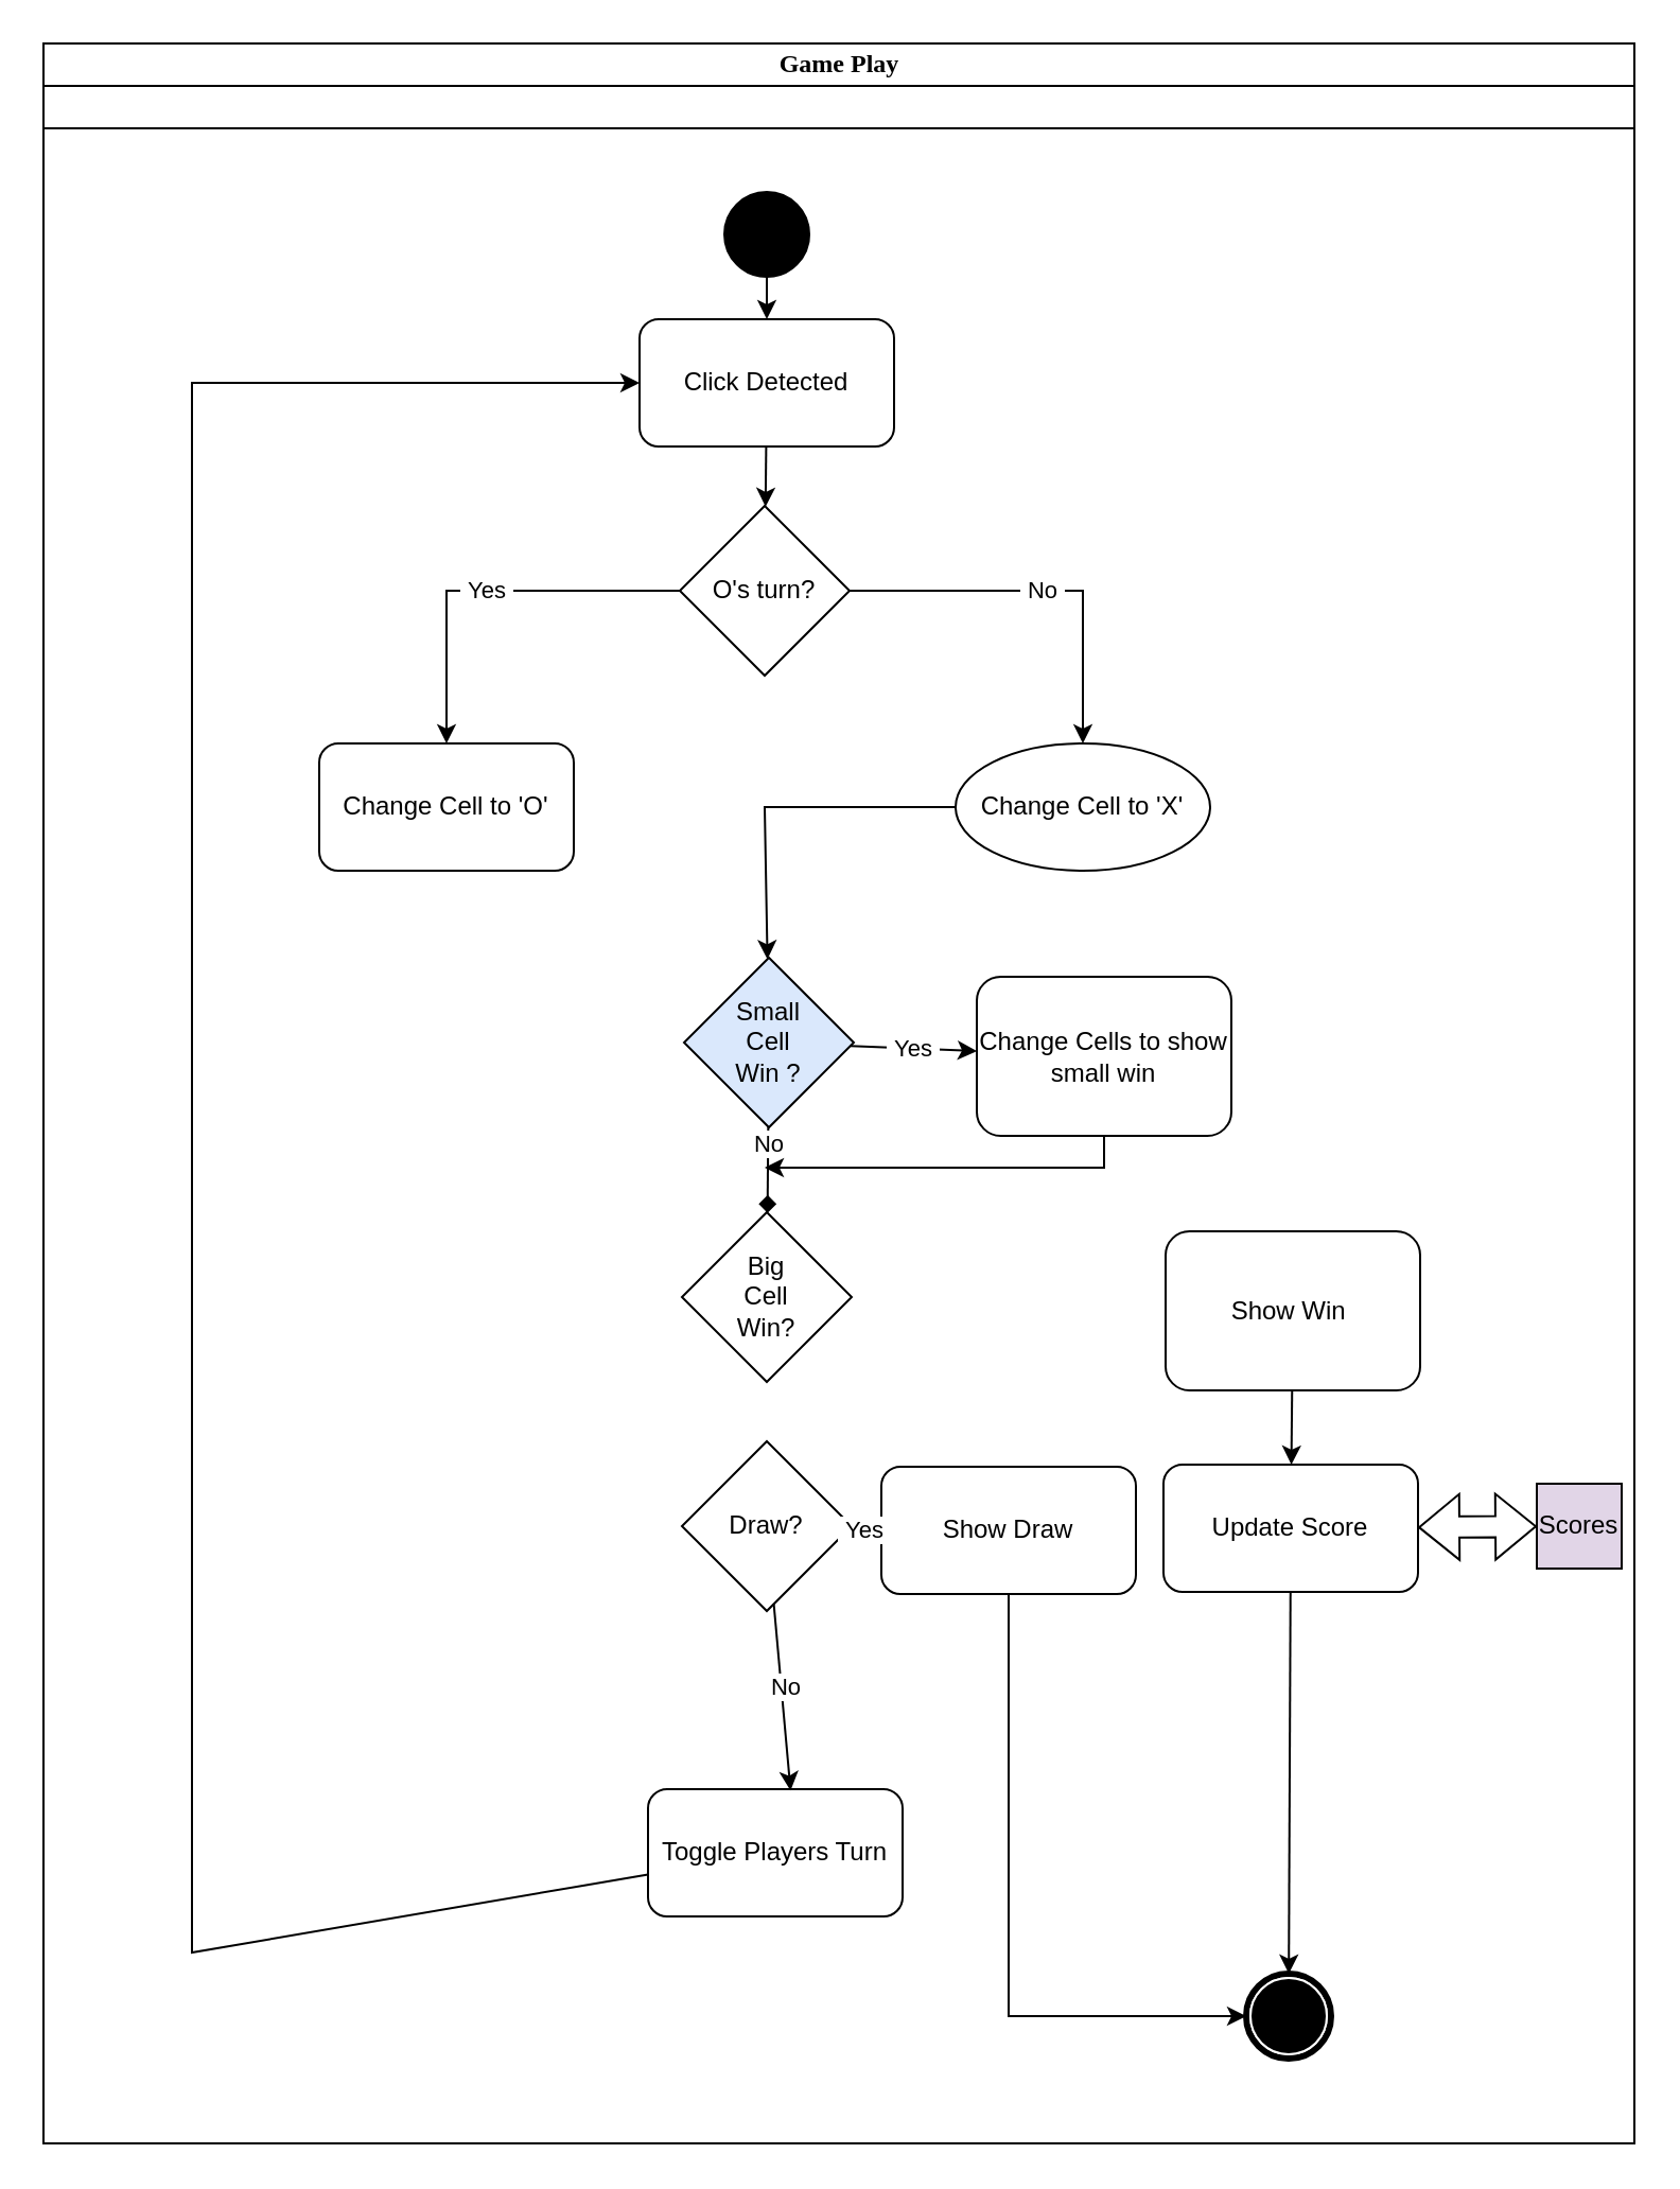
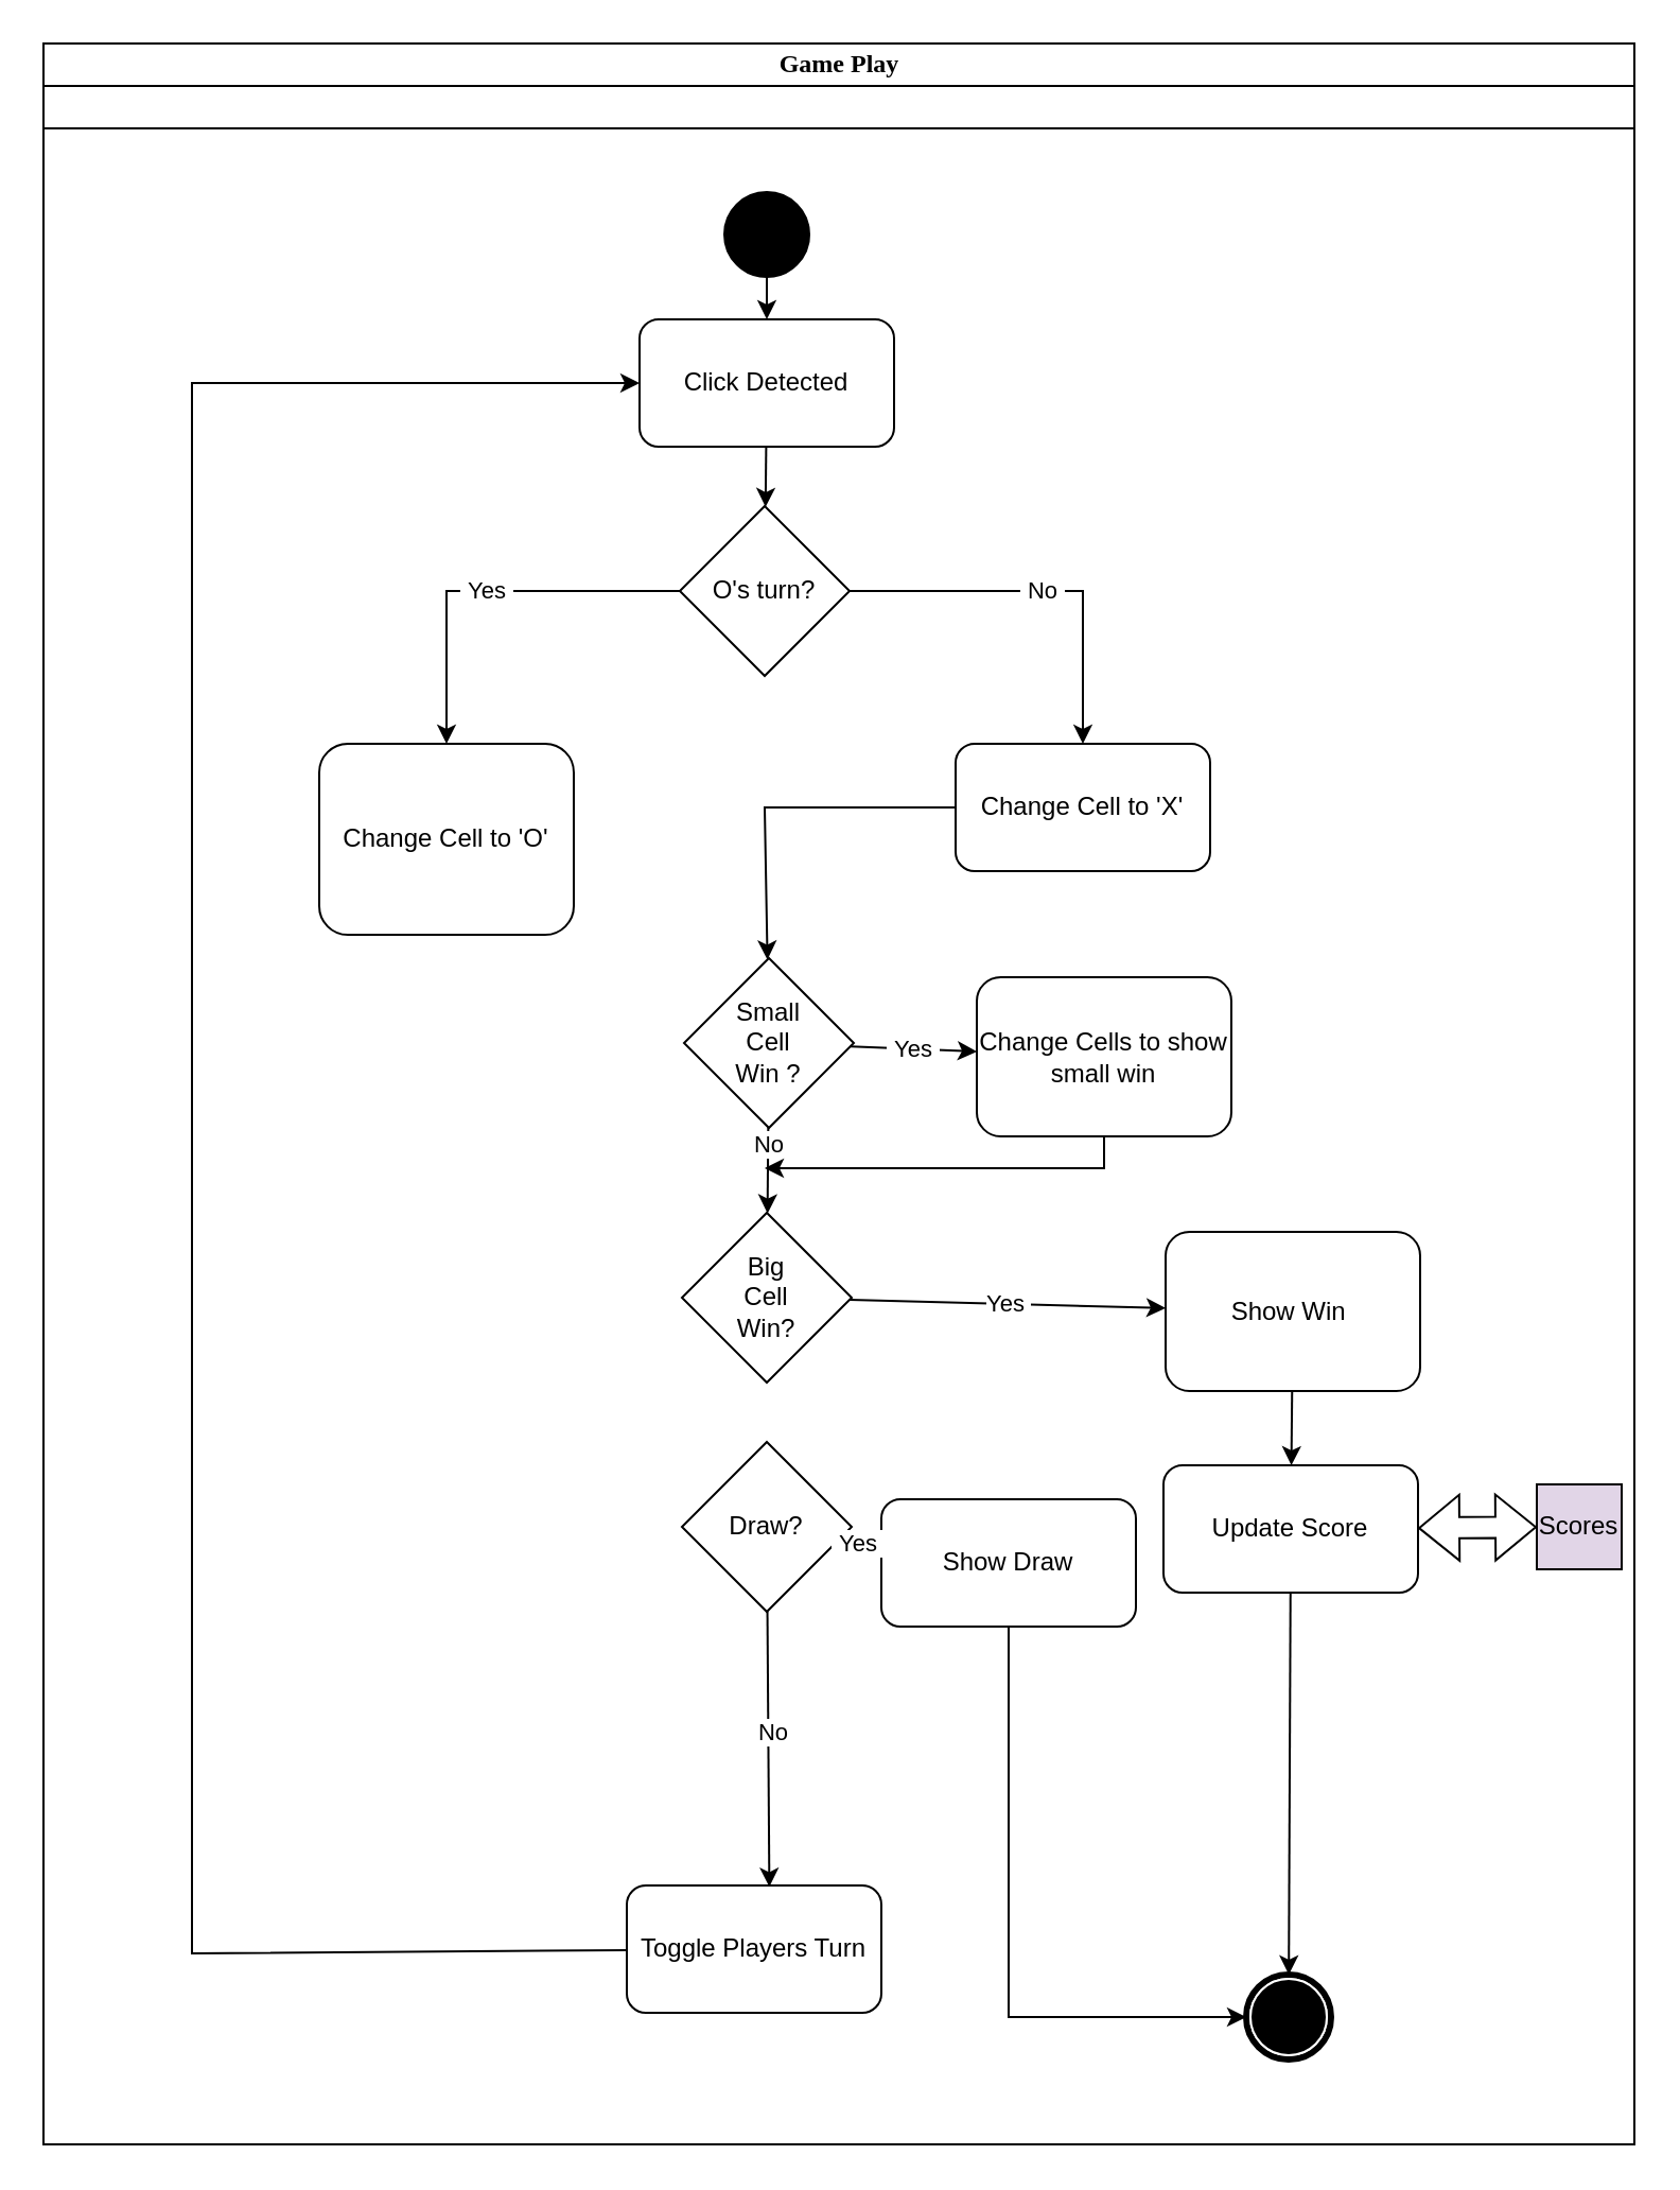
  <mxCell id="0" />
  <mxCell id="1" parent="0" />
  <mxCell id="2" value="Game Play" style="swimlane;html=1;childLayout=stackLayout;startSize=20;rounded=0;shadow=0;comic=0;labelBackgroundColor=none;strokeWidth=1;fontFamily=Verdana;fontSize=12;align=center;" parent="1" vertex="1"><mxGeometry x="20" y="20" width="750" height="990" as="geometry" /></mxCell>
  <mxCell id="3" value="" style="swimlane;html=1;startSize=20;" parent="2" vertex="1"><mxGeometry y="20" width="750" height="970" as="geometry" /></mxCell>
  <mxCell id="4" value="" style="ellipse;whiteSpace=wrap;html=1;rounded=0;shadow=0;comic=0;labelBackgroundColor=none;strokeWidth=1;fillColor=#000000;fontFamily=Verdana;fontSize=12;align=center;" parent="3" vertex="1"><mxGeometry x="321" y="50" width="40" height="40" as="geometry" /></mxCell>
  <mxCell id="5" value="&lt;div&gt;&lt;br&gt;&lt;/div&gt;" style="shape=mxgraph.bpmn.shape;html=1;verticalLabelPosition=bottom;labelBackgroundColor=#ffffff;verticalAlign=top;perimeter=ellipsePerimeter;outline=end;symbol=terminate;rounded=0;shadow=0;comic=0;strokeWidth=1;fontFamily=Verdana;fontSize=12;align=center;" vertex="1" parent="3"><mxGeometry x="567" y="890" width="40" height="40" as="geometry" /></mxCell>
  <mxCell id="6" value="O's turn?" style="rhombus;whiteSpace=wrap;html=1;" vertex="1" parent="3"><mxGeometry x="300" y="198" width="80" height="80" as="geometry" /></mxCell>
- <mxCell id="7" value="Change Cell to 'O'" style="rounded=1;whiteSpace=wrap;html=1;" vertex="1" parent="3"><mxGeometry x="130" y="310" width="120" height="60" as="geometry" /></mxCell>
- <mxCell id="8" value="Change Cell to 'X'" style="ellipse;whiteSpace=wrap;html=1;" vertex="1" parent="3"><mxGeometry x="430" y="310" width="120" height="60" as="geometry" /></mxCell>
- <mxCell id="9" value="Toggle Players Turn" style="rounded=1;whiteSpace=wrap;html=1;" vertex="1" parent="3"><mxGeometry x="285" y="803" width="120" height="60" as="geometry" /></mxCell>
+ <mxCell id="7" value="Change Cell to 'O'" style="rounded=1;whiteSpace=wrap;html=1;" vertex="1" parent="3"><mxGeometry x="130" y="310" width="120" height="90" as="geometry" /></mxCell>
+ <mxCell id="8" value="Change Cell to 'X'" style="rounded=1;whiteSpace=wrap;html=1;" vertex="1" parent="3"><mxGeometry x="430" y="310" width="120" height="60" as="geometry" /></mxCell>
+ <mxCell id="9" value="Toggle Players Turn" style="rounded=1;whiteSpace=wrap;html=1;" vertex="1" parent="3"><mxGeometry x="275" y="848" width="120" height="60" as="geometry" /></mxCell>
  <mxCell id="10" value="&amp;nbsp;Yes&amp;nbsp;" style="endArrow=classic;html=1;rounded=0;" edge="1" parent="3" source="6" target="7"><mxGeometry width="50" height="50" relative="1" as="geometry"><mxPoint x="550" y="410" as="sourcePoint" /><mxPoint x="600" y="360" as="targetPoint" /><Array as="points"><mxPoint x="190" y="238" /></Array></mxGeometry></mxCell>
  <mxCell id="11" value="&amp;nbsp;No&amp;nbsp;" style="endArrow=classic;html=1;rounded=0;" edge="1" parent="3" source="6" target="8"><mxGeometry width="50" height="50" relative="1" as="geometry"><mxPoint x="550" y="410" as="sourcePoint" /><mxPoint x="600" y="360" as="targetPoint" /><Array as="points"><mxPoint x="490" y="238" /></Array></mxGeometry></mxCell>
  <mxCell id="12" value="Change Cells to show small win" style="rounded=1;whiteSpace=wrap;html=1;" vertex="1" parent="3"><mxGeometry x="440" y="420" width="120" height="75" as="geometry" /></mxCell>
  <mxCell id="13" value="Big&lt;div&gt;Cell&lt;/div&gt;&lt;div&gt;Win?&lt;/div&gt;" style="rhombus;whiteSpace=wrap;html=1;" vertex="1" parent="3"><mxGeometry x="301" y="531" width="80" height="80" as="geometry" /></mxCell>
  <mxCell id="14" value="Scores" style="whiteSpace=wrap;html=1;aspect=fixed;fillColor=#e1d5e7;" vertex="1" parent="3"><mxGeometry x="704" y="659" width="40" height="40" as="geometry" /></mxCell>
  <mxCell id="15" value="Click Detected" style="rounded=1;whiteSpace=wrap;html=1;" vertex="1" parent="3"><mxGeometry x="281" y="110" width="120" height="60" as="geometry" /></mxCell>
  <mxCell id="16" value="" style="endArrow=classic;html=1;rounded=0;" edge="1" parent="3" source="4" target="15"><mxGeometry width="50" height="50" relative="1" as="geometry"><mxPoint x="450" y="180" as="sourcePoint" /><mxPoint x="500" y="130" as="targetPoint" /></mxGeometry></mxCell>
  <mxCell id="17" value="" style="endArrow=classic;html=1;rounded=0;" edge="1" parent="3" source="15" target="6"><mxGeometry width="50" height="50" relative="1" as="geometry"><mxPoint x="390" y="290" as="sourcePoint" /><mxPoint x="440" y="240" as="targetPoint" /></mxGeometry></mxCell>
  <mxCell id="18" value="" style="endArrow=classic;html=1;rounded=0;" edge="1" parent="3" source="9" target="15"><mxGeometry width="50" height="50" relative="1" as="geometry"><mxPoint x="80" y="670" as="sourcePoint" /><mxPoint x="100" y="210" as="targetPoint" /><Array as="points"><mxPoint x="70" y="880" /><mxPoint x="70" y="140" /></Array></mxGeometry></mxCell>
- <mxCell id="19" value="Small&lt;div&gt;Cell&lt;/div&gt;&lt;div&gt;Win ?&lt;/div&gt;" style="rhombus;whiteSpace=wrap;html=1;fillColor=#dae8fc;" vertex="1" parent="1"><mxGeometry x="322" y="451" width="80" height="80" as="geometry" /></mxCell>
+ <mxCell id="19" value="Small&lt;div&gt;Cell&lt;/div&gt;&lt;div&gt;Win ?&lt;/div&gt;" style="rhombus;whiteSpace=wrap;html=1;" vertex="1" parent="1"><mxGeometry x="322" y="451" width="80" height="80" as="geometry" /></mxCell>
  <mxCell id="20" value="" style="endArrow=classic;html=1;rounded=0;" edge="1" parent="1" source="8" target="19"><mxGeometry width="50" height="50" relative="1" as="geometry"><mxPoint x="570" y="450" as="sourcePoint" /><mxPoint x="620" y="400" as="targetPoint" /><Array as="points"><mxPoint x="360" y="380" /></Array></mxGeometry></mxCell>
  <mxCell id="21" value="&amp;nbsp;Yes&amp;nbsp;" style="endArrow=classic;html=1;rounded=0;" edge="1" parent="1" source="19" target="12"><mxGeometry width="50" height="50" relative="1" as="geometry"><mxPoint x="570" y="450" as="sourcePoint" /><mxPoint x="620" y="400" as="targetPoint" /></mxGeometry></mxCell>
- <mxCell id="22" value="" style="endArrow=diamond;html=1;rounded=0;" edge="1" parent="1" source="19" target="13"><mxGeometry width="50" height="50" relative="1" as="geometry"><mxPoint x="570" y="450" as="sourcePoint" /><mxPoint x="620" y="400" as="targetPoint" /></mxGeometry></mxCell>
+ <mxCell id="22" value="" style="endArrow=classic;html=1;rounded=0;" edge="1" parent="1" source="19" target="13"><mxGeometry width="50" height="50" relative="1" as="geometry"><mxPoint x="570" y="450" as="sourcePoint" /><mxPoint x="620" y="400" as="targetPoint" /></mxGeometry></mxCell>
  <mxCell id="23" value="&amp;nbsp;No&amp;nbsp;" style="edgeLabel;html=1;align=center;verticalAlign=middle;resizable=0;points=[];" vertex="1" connectable="0" parent="22"><mxGeometry x="-0.607" relative="1" as="geometry"><mxPoint as="offset" /></mxGeometry></mxCell>
  <mxCell id="24" value="" style="endArrow=classic;html=1;rounded=0;" edge="1" parent="1" source="12"><mxGeometry width="50" height="50" relative="1" as="geometry"><mxPoint x="570" y="450" as="sourcePoint" /><mxPoint x="360" y="550" as="targetPoint" /><Array as="points"><mxPoint x="520" y="550" /></Array></mxGeometry></mxCell>
  <mxCell id="25" value="Show Win&amp;nbsp;" style="rounded=1;whiteSpace=wrap;html=1;" vertex="1" parent="1"><mxGeometry x="549" y="580" width="120" height="75" as="geometry" /></mxCell>
  <mxCell id="26" value="Update Score" style="rounded=1;whiteSpace=wrap;html=1;" vertex="1" parent="1"><mxGeometry x="548" y="690" width="120" height="60" as="geometry" /></mxCell>
  <mxCell id="27" value="" style="shape=flexArrow;endArrow=classic;startArrow=classic;html=1;rounded=0;" edge="1" parent="1" source="26" target="14"><mxGeometry width="100" height="100" relative="1" as="geometry"><mxPoint x="593.02" y="663" as="sourcePoint" /><mxPoint x="589" y="540" as="targetPoint" /></mxGeometry></mxCell>
+ <mxCell id="28" value="Yes&amp;nbsp;" style="endArrow=classic;html=1;rounded=0;" edge="1" parent="1" source="13" target="25"><mxGeometry width="50" height="50" relative="1" as="geometry"><mxPoint x="398.895" y="608.895" as="sourcePoint" /><mxPoint x="463" y="605.333" as="targetPoint" /></mxGeometry></mxCell>
  <mxCell id="29" value="" style="endArrow=classic;html=1;rounded=0;" edge="1" parent="1" source="25" target="26"><mxGeometry width="50" height="50" relative="1" as="geometry"><mxPoint x="351" y="711" as="sourcePoint" /><mxPoint x="401" y="661" as="targetPoint" /></mxGeometry></mxCell>
  <mxCell id="30" value="Draw?" style="rhombus;whiteSpace=wrap;html=1;" vertex="1" parent="1"><mxGeometry x="321" y="679" width="80" height="80" as="geometry" /></mxCell>
  <mxCell id="31" value="" style="endArrow=classic;html=1;rounded=0;" edge="1" parent="1" source="26" target="5"><mxGeometry width="50" height="50" relative="1" as="geometry"><mxPoint x="410" y="800" as="sourcePoint" /><mxPoint x="460" y="750" as="targetPoint" /></mxGeometry></mxCell>
- <mxCell id="32" value="Show Draw" style="rounded=1;whiteSpace=wrap;html=1;" vertex="1" parent="1"><mxGeometry x="415" y="691" width="120" height="60" as="geometry" /></mxCell>
+ <mxCell id="32" value="Show Draw" style="rounded=1;whiteSpace=wrap;html=1;" vertex="1" parent="1"><mxGeometry x="415" y="706" width="120" height="60" as="geometry" /></mxCell>
  <mxCell id="33" value="" style="endArrow=classic;html=1;rounded=0;" edge="1" parent="1" source="30" target="32"><mxGeometry width="50" height="50" relative="1" as="geometry"><mxPoint x="410" y="830" as="sourcePoint" /><mxPoint x="460" y="780" as="targetPoint" /></mxGeometry></mxCell>
  <mxCell id="34" value="&amp;nbsp;Yes&amp;nbsp;" style="edgeLabel;html=1;align=center;verticalAlign=middle;resizable=0;points=[];" vertex="1" connectable="0" parent="33"><mxGeometry x="-0.18" y="-1" relative="1" as="geometry"><mxPoint as="offset" /></mxGeometry></mxCell>
  <mxCell id="35" value="" style="endArrow=classic;html=1;rounded=0;" edge="1" parent="1" source="32" target="5"><mxGeometry width="50" height="50" relative="1" as="geometry"><mxPoint x="410" y="800" as="sourcePoint" /><mxPoint x="460" y="750" as="targetPoint" /><Array as="points"><mxPoint x="475" y="950" /></Array></mxGeometry></mxCell>
  <mxCell id="36" value="" style="endArrow=classic;html=1;rounded=0;entryX=0.56;entryY=0.011;entryDx=0;entryDy=0;entryPerimeter=0;" edge="1" parent="1" source="30" target="9"><mxGeometry width="50" height="50" relative="1" as="geometry"><mxPoint x="190" y="710" as="sourcePoint" /><mxPoint x="240" y="660" as="targetPoint" /></mxGeometry></mxCell>
  <mxCell id="37" value="&amp;nbsp;No&amp;nbsp;" style="edgeLabel;html=1;align=center;verticalAlign=middle;resizable=0;points=[];" vertex="1" connectable="0" parent="36"><mxGeometry x="-0.128" y="2" relative="1" as="geometry"><mxPoint as="offset" /></mxGeometry></mxCell>
